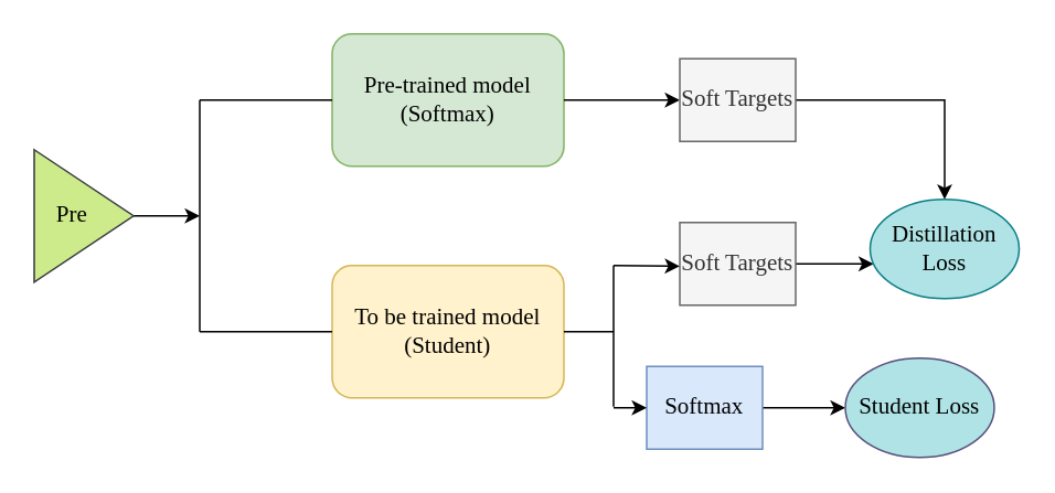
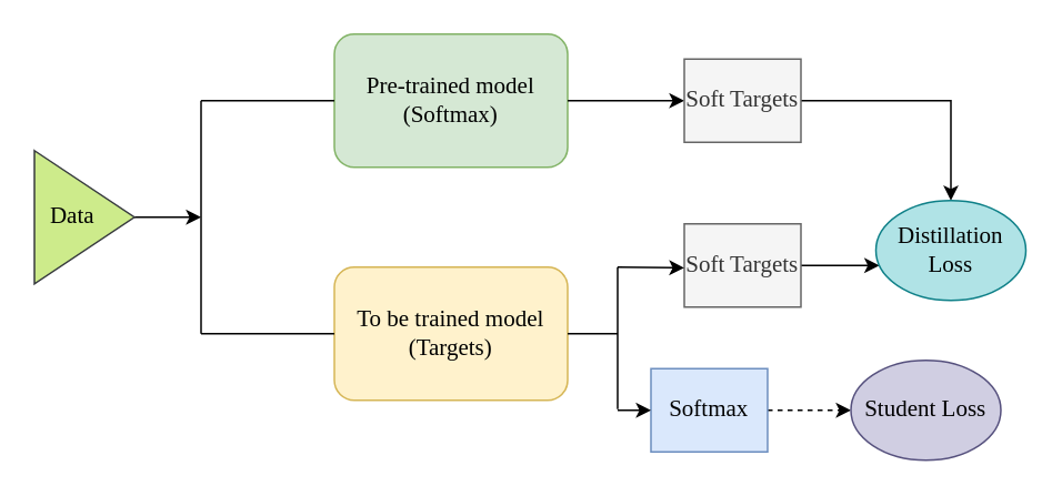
  <mxCell id="0" />
  <mxCell id="1" parent="0" />
  <mxCell id="2" value="" style="endArrow=none;html=1;fontFamily=Times New Roman;fontSize=14;" parent="1" edge="1"><mxGeometry width="50" height="50" relative="1" as="geometry"><mxPoint x="120" y="60" as="sourcePoint" /><mxPoint x="120" y="200" as="targetPoint" /></mxGeometry></mxCell>
  <mxCell id="3" value="" style="endArrow=classic;html=1;fontFamily=Times New Roman;fontSize=14;" parent="1" edge="1"><mxGeometry width="50" height="50" relative="1" as="geometry"><mxPoint x="80" y="130" as="sourcePoint" /><mxPoint x="120" y="130" as="targetPoint" /></mxGeometry></mxCell>
  <mxCell id="4" value="Pre-trained model (Softmax)" style="rounded=1;whiteSpace=wrap;html=1;fillColor=#d5e8d4;strokeColor=#82b366;fontFamily=Times New Roman;fontSize=14;" parent="1" vertex="1"><mxGeometry x="200" y="20" width="140" height="80" as="geometry" /></mxCell>
- <mxCell id="5" value="To be trained model (Student)" style="rounded=1;whiteSpace=wrap;html=1;fillColor=#fff2cc;strokeColor=#d6b656;fontFamily=Times New Roman;fontSize=14;" parent="1" vertex="1"><mxGeometry x="200" y="160" width="140" height="80" as="geometry" /></mxCell>
+ <mxCell id="5" value="To be trained model (Targets)" style="rounded=1;whiteSpace=wrap;html=1;fillColor=#fff2cc;strokeColor=#d6b656;fontFamily=Times New Roman;fontSize=14;" parent="1" vertex="1"><mxGeometry x="200" y="160" width="140" height="80" as="geometry" /></mxCell>
  <mxCell id="6" value="" style="endArrow=none;html=1;entryX=0;entryY=0.5;entryDx=0;entryDy=0;fontFamily=Times New Roman;fontSize=14;" parent="1" target="4" edge="1"><mxGeometry width="50" height="50" relative="1" as="geometry"><mxPoint x="120" y="60" as="sourcePoint" /><mxPoint x="220" y="110" as="targetPoint" /></mxGeometry></mxCell>
- <mxCell id="7" value="Pre&amp;nbsp; &amp;nbsp;&amp;nbsp;" style="triangle;whiteSpace=wrap;html=1;fillColor=#cdeb8b;strokeColor=#36393d;fontFamily=Times New Roman;fontSize=14;" parent="1" vertex="1"><mxGeometry x="20" y="90" width="60" height="80" as="geometry" /></mxCell>
+ <mxCell id="7" value="Data&amp;nbsp; &amp;nbsp;&amp;nbsp;" style="triangle;whiteSpace=wrap;html=1;fillColor=#cdeb8b;strokeColor=#36393d;fontFamily=Times New Roman;fontSize=14;" parent="1" vertex="1"><mxGeometry x="20" y="90" width="60" height="80" as="geometry" /></mxCell>
  <mxCell id="8" value="" style="endArrow=none;html=1;entryX=0;entryY=0.5;entryDx=0;entryDy=0;fontFamily=Times New Roman;fontSize=14;" parent="1" target="5" edge="1"><mxGeometry width="50" height="50" relative="1" as="geometry"><mxPoint x="120" y="200" as="sourcePoint" /><mxPoint x="100" y="100" as="targetPoint" /></mxGeometry></mxCell>
  <mxCell id="9" value="" style="endArrow=classic;html=1;exitX=1;exitY=0.5;exitDx=0;exitDy=0;entryX=0;entryY=0.5;entryDx=0;entryDy=0;fontFamily=Times New Roman;fontSize=14;" parent="1" source="4" target="11" edge="1"><mxGeometry width="50" height="50" relative="1" as="geometry"><mxPoint x="350" y="90" as="sourcePoint" /><mxPoint x="400" y="60" as="targetPoint" /></mxGeometry></mxCell>
  <mxCell id="10" value="" style="edgeStyle=orthogonalEdgeStyle;rounded=0;orthogonalLoop=1;jettySize=auto;html=1;entryX=0.5;entryY=0;entryDx=0;entryDy=0;fontFamily=Times New Roman;fontSize=14;" parent="1" source="11" target="20" edge="1"><mxGeometry relative="1" as="geometry" /></mxCell>
  <mxCell id="11" value="Soft Targets" style="rounded=0;whiteSpace=wrap;html=1;fillColor=#f5f5f5;strokeColor=#666666;fontColor=#333333;fontFamily=Times New Roman;fontSize=14;" parent="1" vertex="1"><mxGeometry x="410" y="35" width="70" height="50" as="geometry" /></mxCell>
  <mxCell id="12" value="" style="edgeStyle=orthogonalEdgeStyle;rounded=0;orthogonalLoop=1;jettySize=auto;html=1;fontFamily=Times New Roman;fontSize=14;" parent="1" source="13" target="20" edge="1"><mxGeometry relative="1" as="geometry"><Array as="points"><mxPoint x="555" y="159" /></Array></mxGeometry></mxCell>
  <mxCell id="13" value="Soft Targets" style="rounded=0;whiteSpace=wrap;html=1;fillColor=#f5f5f5;strokeColor=#666666;fontColor=#333333;fontFamily=Times New Roman;fontSize=14;" parent="1" vertex="1"><mxGeometry x="410" y="134" width="70" height="50" as="geometry" /></mxCell>
- <mxCell id="14" value="" style="edgeStyle=orthogonalEdgeStyle;rounded=0;orthogonalLoop=1;jettySize=auto;html=1;fontFamily=Times New Roman;fontSize=14;" parent="1" source="15" target="21" edge="1"><mxGeometry relative="1" as="geometry" /></mxCell>
+ <mxCell id="14" value="" style="edgeStyle=orthogonalEdgeStyle;rounded=0;orthogonalLoop=1;jettySize=auto;html=1;fontFamily=Times New Roman;fontSize=14;dashed=1;" parent="1" source="15" target="21" edge="1"><mxGeometry relative="1" as="geometry" /></mxCell>
  <mxCell id="15" value="Softmax" style="rounded=0;whiteSpace=wrap;html=1;fillColor=#dae8fc;strokeColor=#6c8ebf;fontFamily=Times New Roman;fontSize=14;" parent="1" vertex="1"><mxGeometry x="390" y="221" width="70" height="50" as="geometry" /></mxCell>
  <mxCell id="16" value="" style="endArrow=none;html=1;fontFamily=Times New Roman;fontSize=14;" parent="1" edge="1"><mxGeometry width="50" height="50" relative="1" as="geometry"><mxPoint x="340" y="200" as="sourcePoint" /><mxPoint x="370" y="200" as="targetPoint" /></mxGeometry></mxCell>
  <mxCell id="17" value="" style="endArrow=none;html=1;fontFamily=Times New Roman;fontSize=14;" parent="1" edge="1"><mxGeometry width="50" height="50" relative="1" as="geometry"><mxPoint x="370" y="245.274" as="sourcePoint" /><mxPoint x="370" y="160" as="targetPoint" /></mxGeometry></mxCell>
  <mxCell id="18" value="" style="endArrow=classic;html=1;entryX=0;entryY=0.5;entryDx=0;entryDy=0;fontFamily=Times New Roman;fontSize=14;" parent="1" target="15" edge="1"><mxGeometry width="50" height="50" relative="1" as="geometry"><mxPoint x="370" y="246" as="sourcePoint" /><mxPoint x="430" y="240" as="targetPoint" /></mxGeometry></mxCell>
  <mxCell id="19" value="" style="endArrow=classic;html=1;entryX=0;entryY=0.529;entryDx=0;entryDy=0;entryPerimeter=0;fontFamily=Times New Roman;fontSize=14;" parent="1" target="13" edge="1"><mxGeometry width="50" height="50" relative="1" as="geometry"><mxPoint x="370" y="160" as="sourcePoint" /><mxPoint x="410" y="159" as="targetPoint" /></mxGeometry></mxCell>
  <mxCell id="20" value="Distillation Loss" style="ellipse;whiteSpace=wrap;html=1;fillColor=#b0e3e6;strokeColor=#0e8088;fontFamily=Times New Roman;fontSize=14;" parent="1" vertex="1"><mxGeometry x="525" y="120" width="90" height="60" as="geometry" /></mxCell>
- <mxCell id="21" value="Student Loss" style="ellipse;whiteSpace=wrap;html=1;fillColor=#b0e3e6;strokeColor=#56517e;fontFamily=Times New Roman;fontSize=14;" parent="1" vertex="1"><mxGeometry x="510" y="216" width="90" height="60" as="geometry" /></mxCell>
+ <mxCell id="21" value="Student Loss" style="ellipse;whiteSpace=wrap;html=1;fillColor=#d0cee2;strokeColor=#56517e;fontFamily=Times New Roman;fontSize=14;" parent="1" vertex="1"><mxGeometry x="510" y="216" width="90" height="60" as="geometry" /></mxCell>
